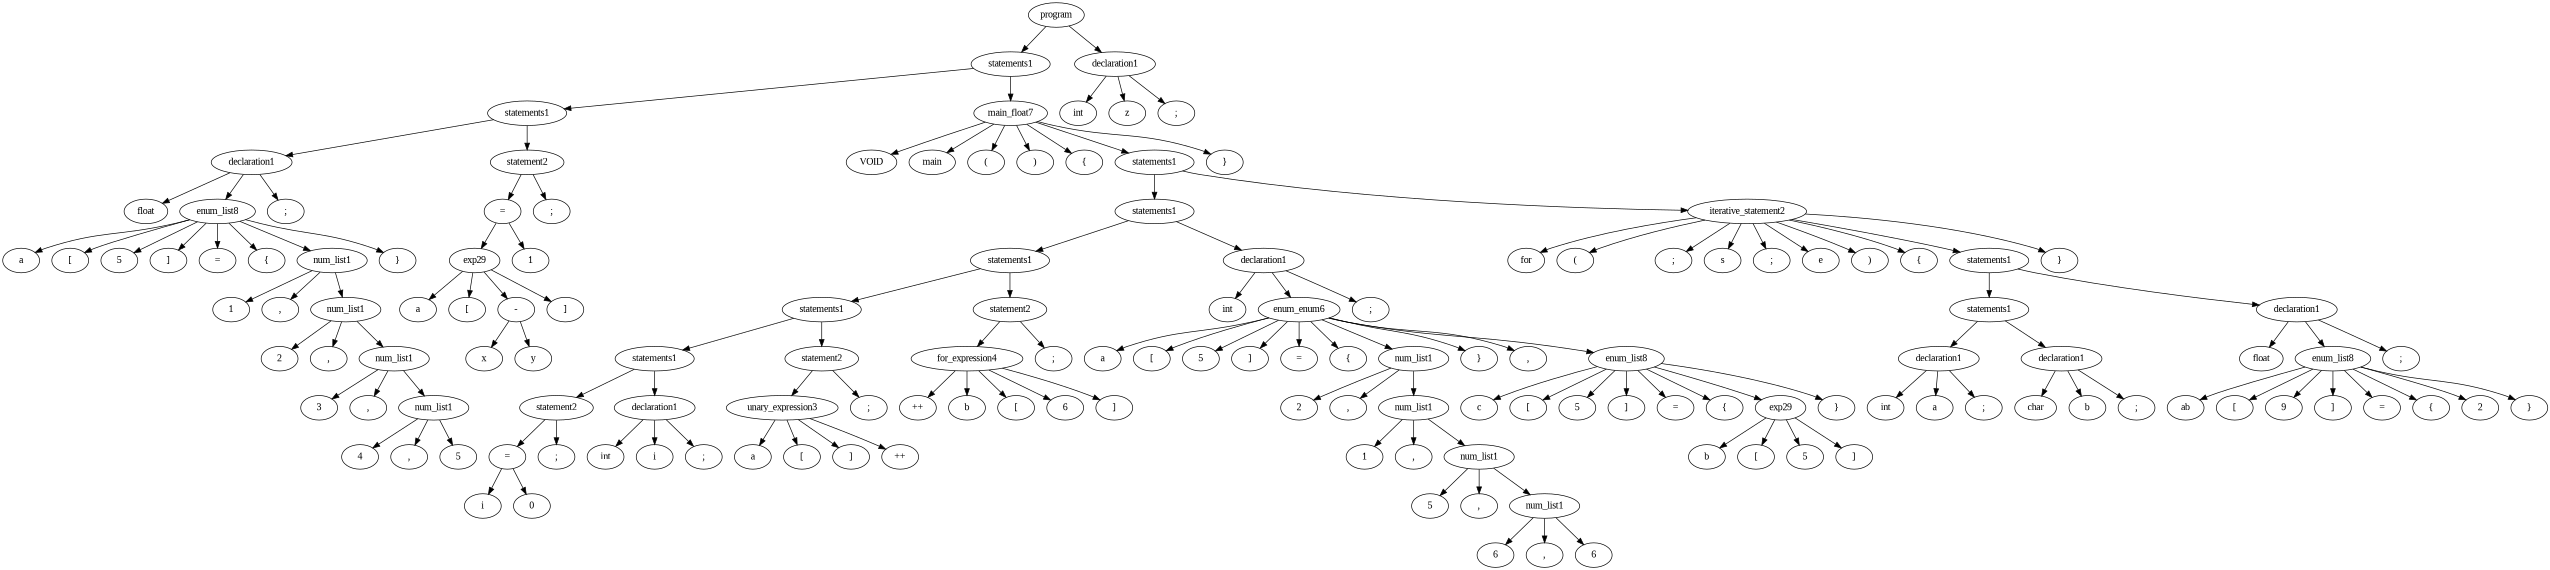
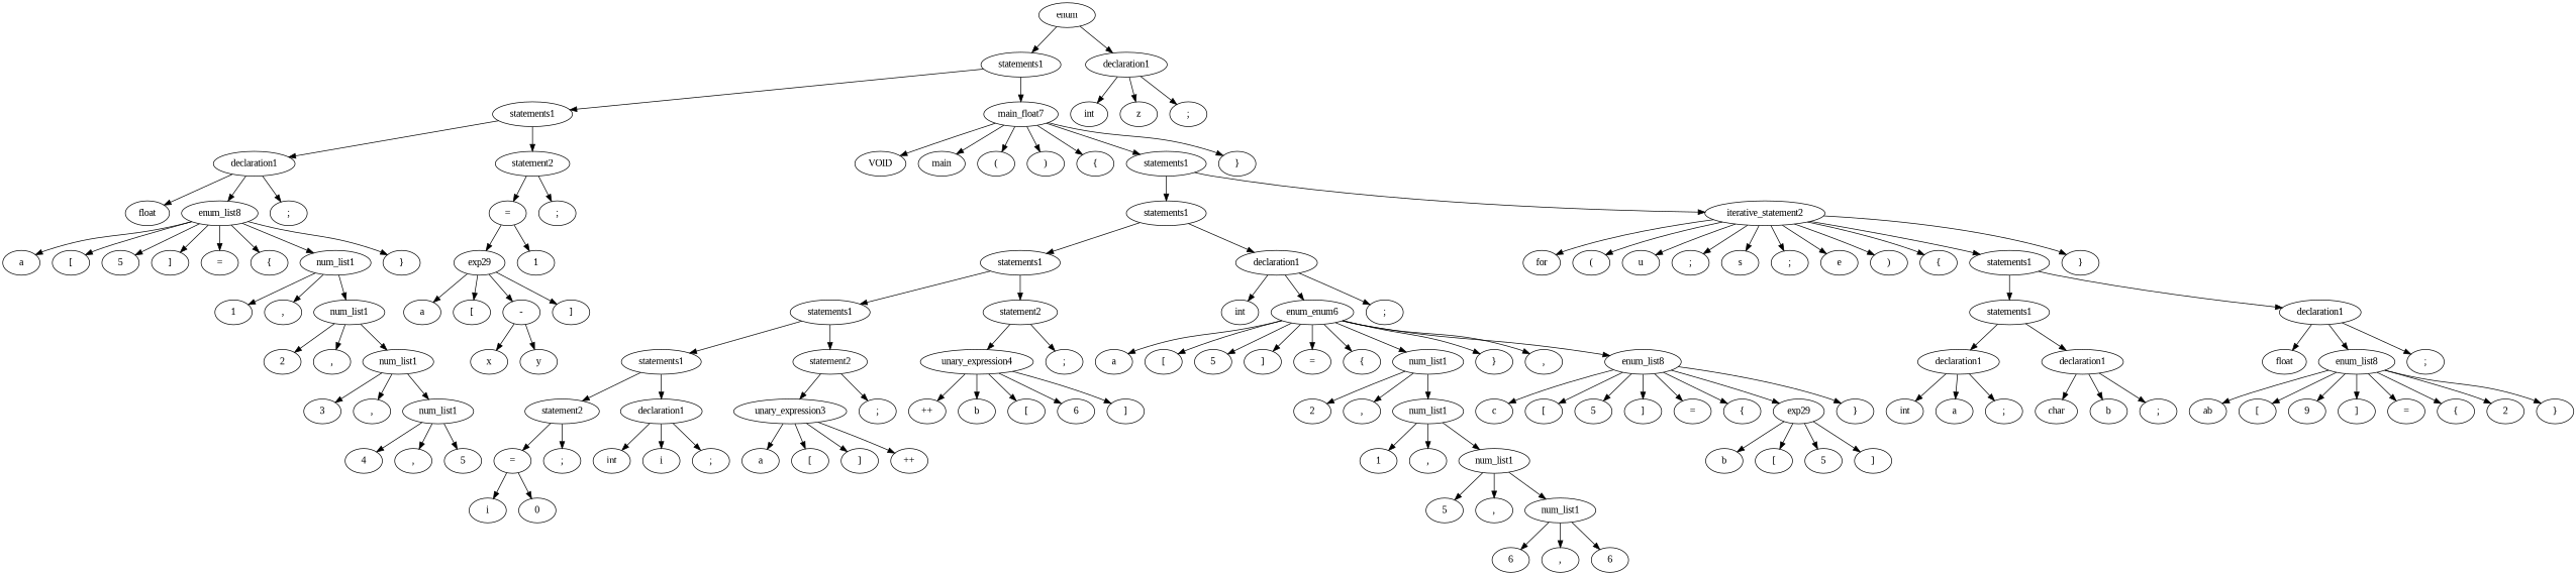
  strict digraph {
    fontname="Liberation Serif"
    node [fontname="Liberation Serif"]
    edge [fontname="Liberation Serif"]
-   n1 [label=program]
+   n1 [label=enum]
    n2 [label=" statements1 "]
    n3 [label=" declaration1 "]
    n4 [label=" statements1 "]
    n5 [label=main_float7]
    n6 [label=" int "]
    n7 [label=" z "]
    n8 [label=" ; "]
    n9 [label=" declaration1 "]
    n10 [label=" statement2 "]
    n11 [label=" VOID "]
    n12 [label=" main "]
    n13 [label=" ( "]
    n14 [label=" ) "]
    n15 [label=" { "]
    n16 [label=" statements1 "]
    n17 [label=" } "]
    n18 [label=" float "]
    n19 [label=" enum_list8 "]
    n20 [label=" ; "]
    n21 [label=" = "]
    n22 [label=" ; "]
    n23 [label=" a "]
    n24 [label=" [ "]
    n25 [label=" 5 "]
    n26 [label=" ] "]
    n27 [label=" = "]
    n28 [label=" { "]
    n29 [label=" num_list1 "]
    n30 [label=" } "]
    n31 [label=" 1 "]
    n32 [label=" , "]
    n33 [label=" num_list1 "]
    n34 [label=" 2 "]
    n35 [label=" , "]
    n36 [label=" num_list1 "]
    n37 [label=" 3 "]
    n38 [label=" , "]
    n39 [label=" num_list1 "]
    n40 [label=" 4 "]
    n41 [label=" , "]
    n42 [label=" 5 "]
    n43 [label=" exp29 "]
    n44 [label=" 1 "]
    n45 [label=" a "]
    n46 [label=" [ "]
    n47 [label=" - "]
    n48 [label=" ] "]
    n49 [label=" x "]
    n50 [label=" y "]
    n51 [label=" statements1 "]
    n52 [label=" iterative_statement2 "]
    n53 [label=" statements1 "]
    n54 [label=" declaration1 "]
    n55 [label=" for "]
    n56 [label=" ( "]
+   n57 [label=" u "]
    n58 [label=" ; "]
    n59 [label=" s "]
    n60 [label=" ; "]
    n61 [label=" e "]
    n62 [label=" ) "]
    n63 [label=" { "]
    n64 [label=" statements1 "]
    n65 [label=" } "]
    n66 [label=" statements1 "]
    n67 [label=" statement2 "]
    n68 [label=" int "]
    n69 [label=enum_enum6]
    n70 [label=" ; "]
    n71 [label=" statements1 "]
    n72 [label=" statement2 "]
-   n73 [label=for_expression4]
+   n73 [label=" unary_expression4 "]
    n74 [label=" ; "]
    n75 [label=" statement2 "]
    n76 [label=" declaration1 "]
    n77 [label=" unary_expression3 "]
    n78 [label=" ; "]
    n79 [label=" = "]
    n80 [label=" ; "]
    n81 [label=" int "]
    n82 [label=" i "]
    n83 [label=" ; "]
    n84 [label=" i "]
    n85 [label=" 0 "]
    n86 [label=" a "]
    n87 [label=" [ "]
    n88 [label=" ] "]
    n89 [label=" ++ "]
    n90 [label=" ++ "]
    n91 [label=" b "]
    n92 [label=" [ "]
    n93 [label=" 6 "]
    n94 [label=" ] "]
    n95 [label=" a "]
    n96 [label=" [ "]
    n97 [label=" 5 "]
    n98 [label=" ] "]
    n99 [label=" = "]
    n100 [label=" { "]
    n101 [label=" num_list1 "]
    n102 [label=" } "]
    n103 [label=" , "]
    n104 [label=" enum_list8 "]
    n105 [label=" 2 "]
    n106 [label=" , "]
    n107 [label=" num_list1 "]
    n108 [label=" c "]
    n109 [label=" [ "]
    n110 [label=" 5 "]
    n111 [label=" ] "]
    n112 [label=" = "]
    n113 [label=" { "]
    n114 [label=" exp29 "]
    n115 [label=" } "]
    n116 [label=" 1 "]
    n117 [label=" , "]
    n118 [label=" num_list1 "]
    n119 [label=" 5 "]
    n120 [label=" , "]
    n121 [label=" num_list1 "]
    n122 [label=" 6 "]
    n123 [label=" , "]
    n124 [label=" 6 "]
    n125 [label=" b "]
    n126 [label=" [ "]
    n127 [label=" 5 "]
    n128 [label=" ] "]
    n129 [label=" statements1 "]
    n130 [label=" declaration1 "]
    n131 [label=" declaration1 "]
    n132 [label=" declaration1 "]
    n133 [label=" float "]
    n134 [label=" enum_list8 "]
    n135 [label=" ; "]
    n136 [label=" int "]
    n137 [label=" a "]
    n138 [label=" ; "]
    n139 [label=" char "]
    n140 [label=" b "]
    n141 [label=" ; "]
    n142 [label=" ab "]
    n143 [label=" [ "]
    n144 [label=" 9 "]
    n145 [label=" ] "]
    n146 [label=" = "]
    n147 [label=" { "]
    n148 [label=" 2 "]
    n149 [label=" } "]
    n1 -> n2
    n1 -> n3
    n2 -> n4
    n2 -> n5
    n3 -> n6
    n3 -> n7
    n3 -> n8
    n4 -> n9
    n4 -> n10
    n5 -> n11
    n5 -> n12
    n5 -> n13
    n5 -> n14
    n5 -> n15
    n5 -> n16
    n5 -> n17
    n9 -> n18
    n9 -> n19
    n9 -> n20
    n10 -> n21
    n10 -> n22
    n16 -> n51
    n16 -> n52
    n19 -> n23
    n19 -> n24
    n19 -> n25
    n19 -> n26
    n19 -> n27
    n19 -> n28
    n19 -> n29
    n19 -> n30
    n21 -> n43
    n21 -> n44
    n29 -> n31
    n29 -> n32
    n29 -> n33
    n33 -> n34
    n33 -> n35
    n33 -> n36
    n36 -> n37
    n36 -> n38
    n36 -> n39
    n39 -> n40
    n39 -> n41
    n39 -> n42
    n43 -> n45
    n43 -> n46
    n43 -> n47
    n43 -> n48
    n47 -> n49
    n47 -> n50
    n51 -> n53
    n51 -> n54
    n52 -> n55
    n52 -> n56
+   n52 -> n57
    n52 -> n58
    n52 -> n59
    n52 -> n60
    n52 -> n61
    n52 -> n62
    n52 -> n63
    n52 -> n64
    n52 -> n65
    n53 -> n66
    n53 -> n67
    n54 -> n68
    n54 -> n69
    n54 -> n70
    n64 -> n129
    n64 -> n130
    n66 -> n71
    n66 -> n72
    n67 -> n73
    n67 -> n74
    n69 -> n95
    n69 -> n96
    n69 -> n97
    n69 -> n98
    n69 -> n99
    n69 -> n100
    n69 -> n101
    n69 -> n102
    n69 -> n103
    n69 -> n104
    n71 -> n75
    n71 -> n76
    n72 -> n77
    n72 -> n78
    n73 -> n90
    n73 -> n91
    n73 -> n92
    n73 -> n93
    n73 -> n94
    n75 -> n79
    n75 -> n80
    n76 -> n81
    n76 -> n82
    n76 -> n83
    n77 -> n86
    n77 -> n87
    n77 -> n88
    n77 -> n89
    n79 -> n84
    n79 -> n85
    n101 -> n105
    n101 -> n106
    n101 -> n107
    n104 -> n108
    n104 -> n109
    n104 -> n110
    n104 -> n111
    n104 -> n112
    n104 -> n113
    n104 -> n114
    n104 -> n115
    n107 -> n116
    n107 -> n117
    n107 -> n118
    n114 -> n125
    n114 -> n126
    n114 -> n127
    n114 -> n128
    n118 -> n119
    n118 -> n120
    n118 -> n121
    n121 -> n122
    n121 -> n123
    n121 -> n124
    n129 -> n131
    n129 -> n132
    n130 -> n133
    n130 -> n134
    n130 -> n135
    n131 -> n136
    n131 -> n137
    n131 -> n138
    n132 -> n139
    n132 -> n140
    n132 -> n141
    n134 -> n142
    n134 -> n143
    n134 -> n144
    n134 -> n145
    n134 -> n146
    n134 -> n147
    n134 -> n148
    n134 -> n149
  }
